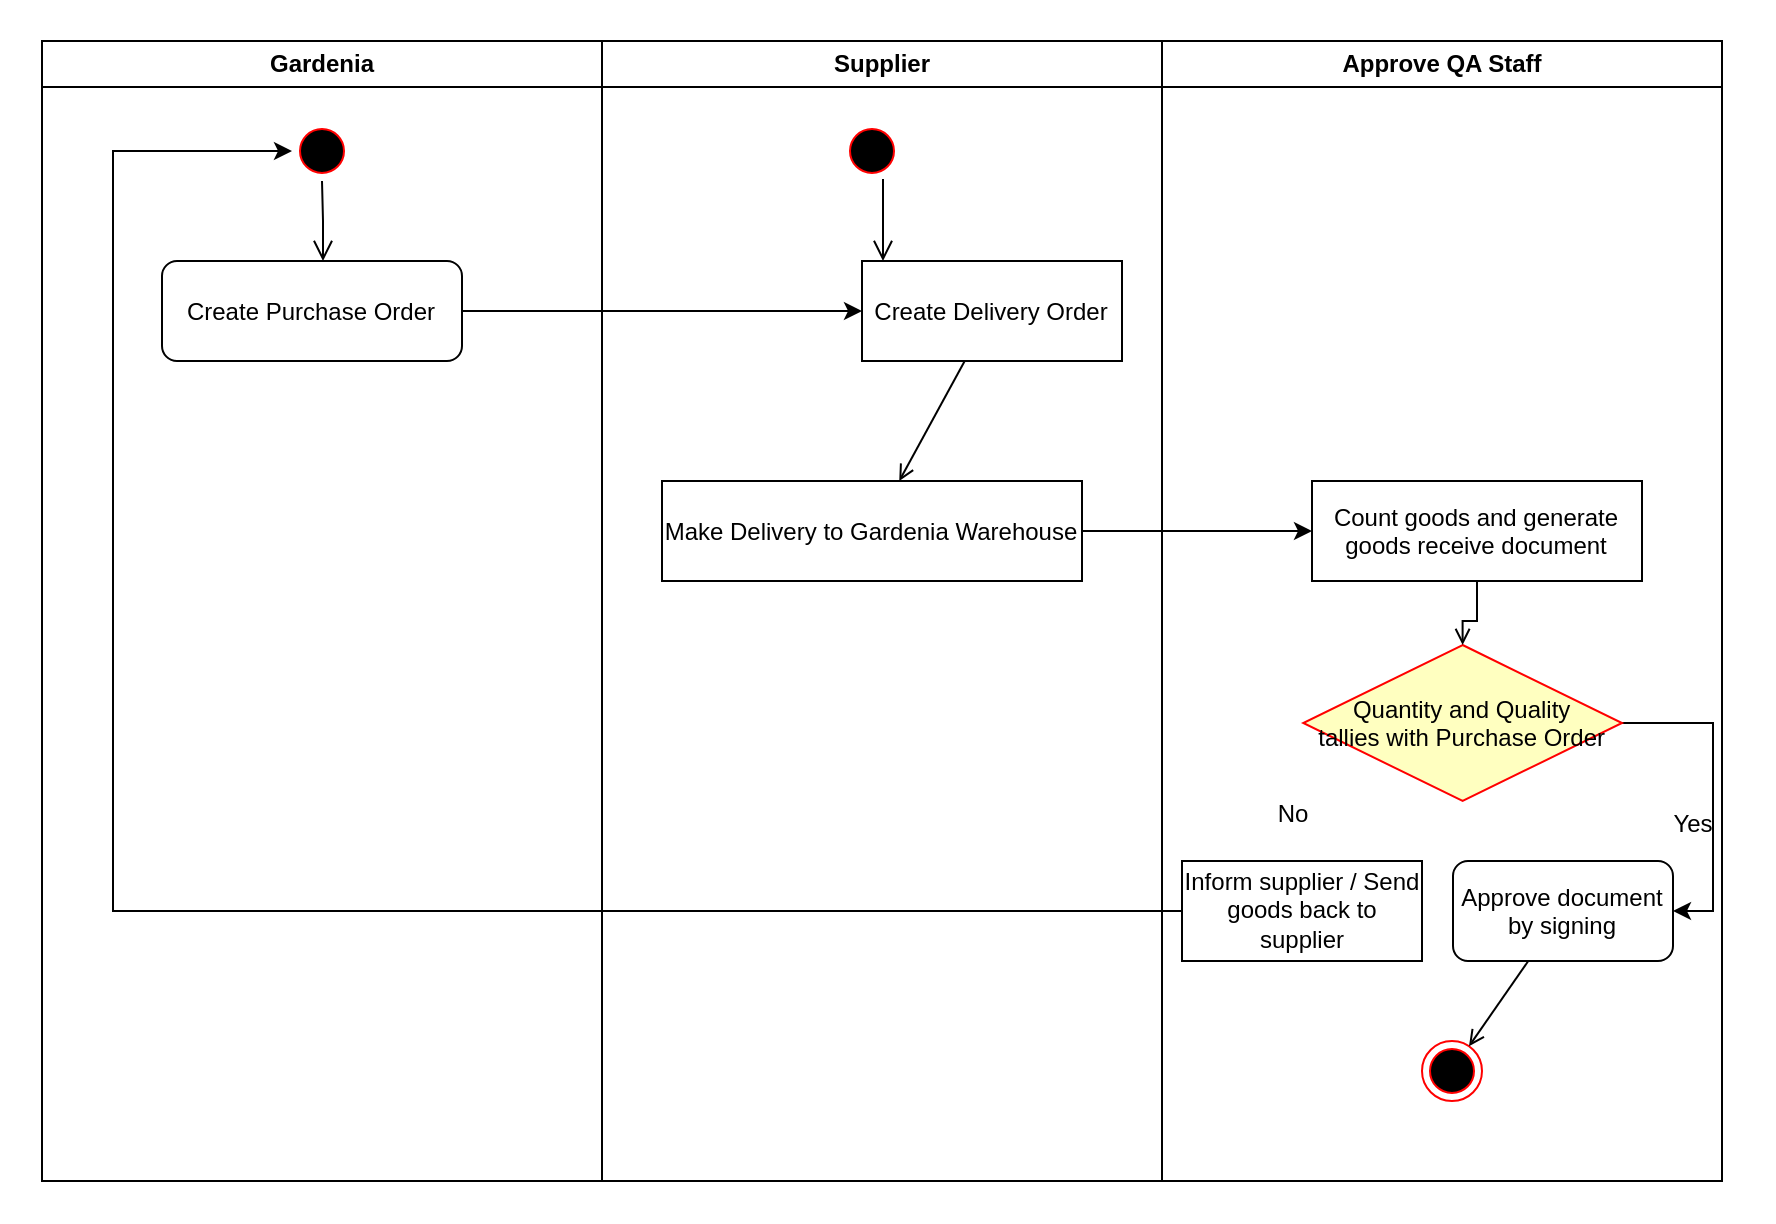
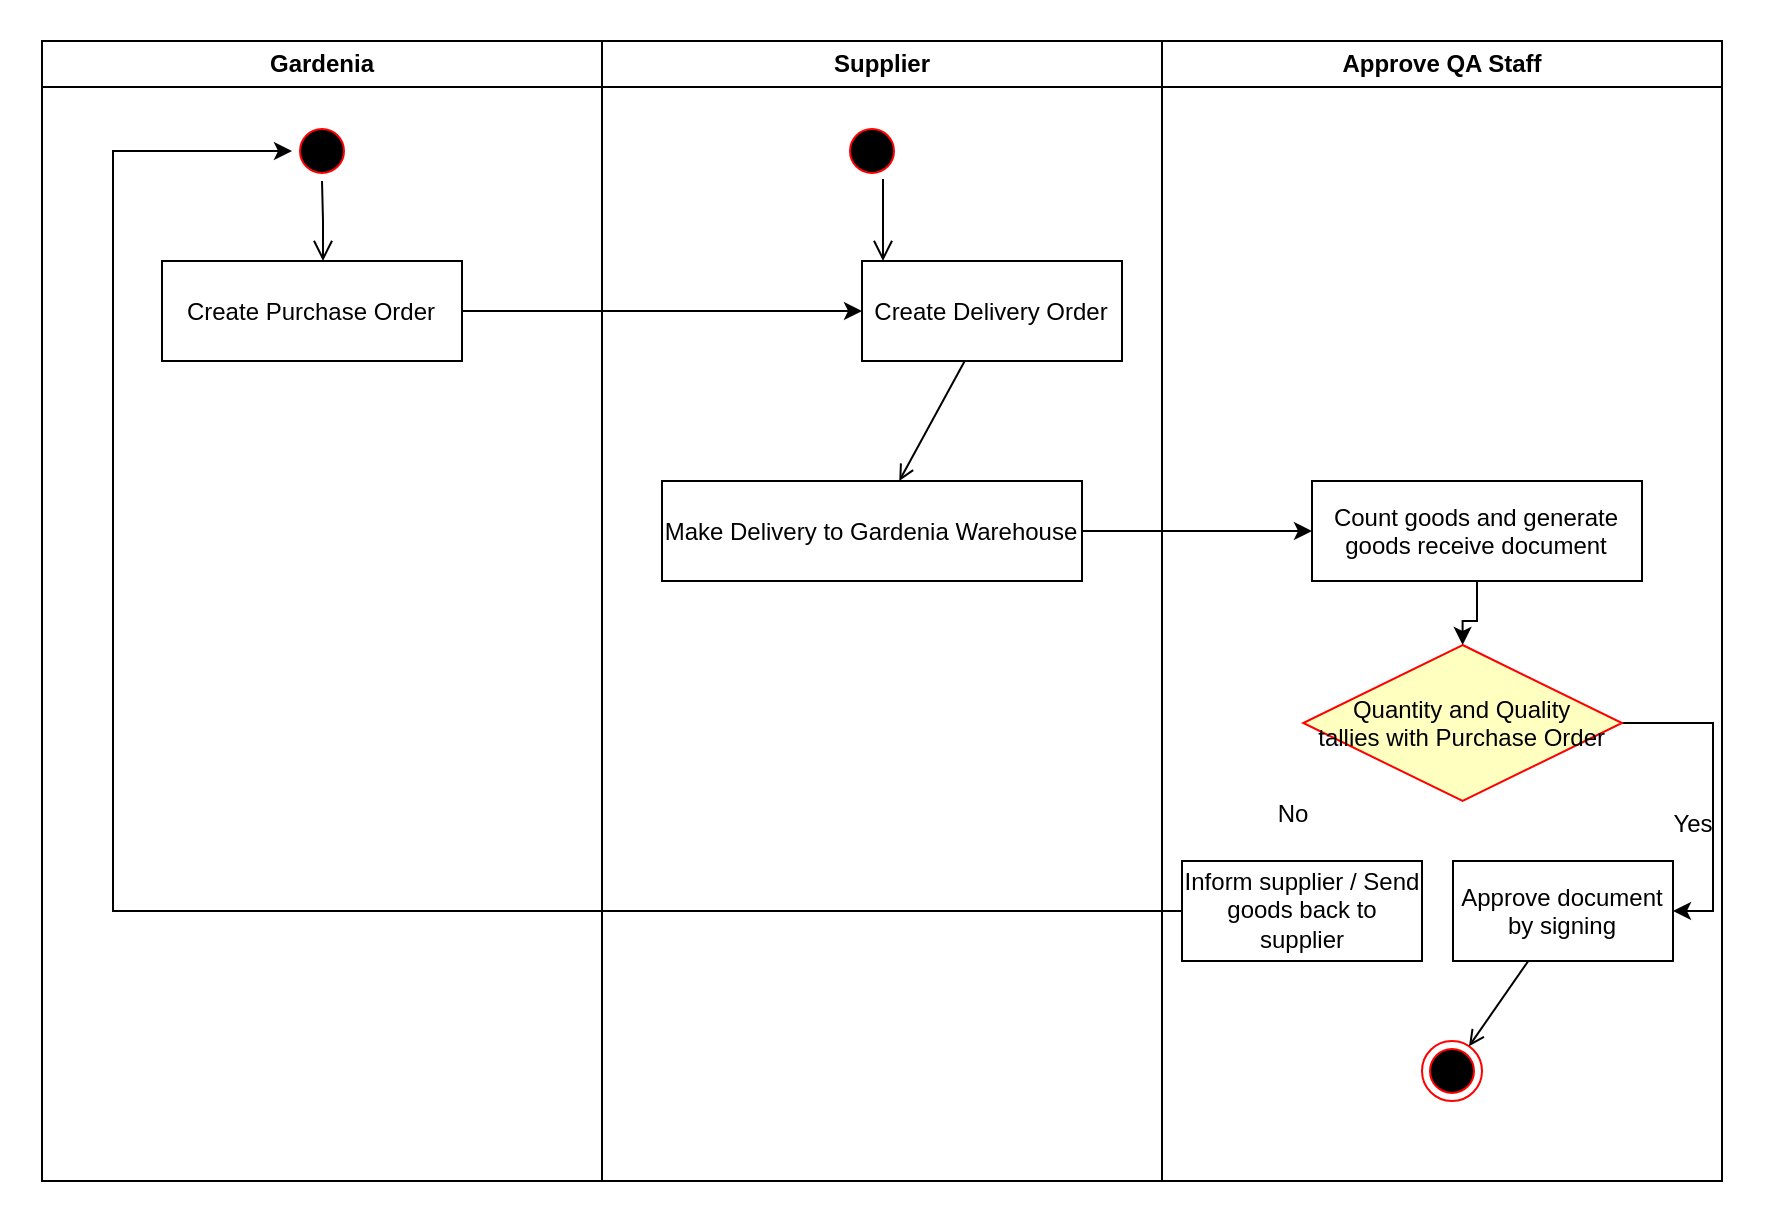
  <mxCell id="0" />
  <mxCell id="1" parent="0" />
  <mxCell id="2" value="Gardenia" style="swimlane;whiteSpace=wrap" parent="1" vertex="1"><mxGeometry x="20.5" y="20" width="280" height="570" as="geometry" /></mxCell>
  <mxCell id="3" value="" style="ellipse;shape=startState;fillColor=#000000;strokeColor=#ff0000;" parent="2" vertex="1"><mxGeometry x="125" y="40" width="30" height="30" as="geometry" /></mxCell>
  <mxCell id="4" value="" style="edgeStyle=elbowEdgeStyle;elbow=horizontal;verticalAlign=bottom;endArrow=open;endSize=8;strokeColor=#000000;endFill=1;rounded=0" parent="2" source="3" target="5" edge="1"><mxGeometry x="100" y="40" as="geometry"><mxPoint x="115" y="110" as="targetPoint" /></mxGeometry></mxCell>
- <mxCell id="5" value="Create Purchase Order" style="rounded=1;" parent="2" vertex="1"><mxGeometry x="60" y="110" width="150" height="50" as="geometry" /></mxCell>
+ <mxCell id="5" value="Create Purchase Order" style="" parent="2" vertex="1"><mxGeometry x="60" y="110" width="150" height="50" as="geometry" /></mxCell>
  <mxCell id="6" value="Supplier" style="swimlane;whiteSpace=wrap" parent="1" vertex="1"><mxGeometry x="300.5" y="20" width="280" height="570" as="geometry" /></mxCell>
  <mxCell id="7" value="" style="ellipse;shape=startState;fillColor=#000000;strokeColor=#ff0000;" parent="6" vertex="1"><mxGeometry x="120" y="40" width="30" height="30" as="geometry" /></mxCell>
  <mxCell id="8" value="" style="edgeStyle=elbowEdgeStyle;elbow=horizontal;verticalAlign=bottom;endArrow=open;endSize=8;strokeColor=#000000;endFill=1;rounded=0" parent="6" source="7" target="9" edge="1"><mxGeometry x="40" y="20" as="geometry"><mxPoint x="55" y="90" as="targetPoint" /></mxGeometry></mxCell>
  <mxCell id="9" value="Create Delivery Order" style="" parent="6" vertex="1"><mxGeometry x="130" y="110" width="130" height="50" as="geometry" /></mxCell>
  <mxCell id="10" value="Make Delivery to Gardenia Warehouse" style="" parent="6" vertex="1"><mxGeometry x="30" y="220" width="210" height="50" as="geometry" /></mxCell>
  <mxCell id="11" value="" style="endArrow=open;strokeColor=#000000;endFill=1;rounded=0" parent="6" source="9" target="10" edge="1"><mxGeometry relative="1" as="geometry" /></mxCell>
  <mxCell id="12" value="" style="edgeStyle=elbowEdgeStyle;elbow=horizontal;verticalAlign=bottom;endArrow=open;endSize=8;strokeColor=#FF0000;endFill=1;rounded=0" parent="6" target="9" edge="1"><mxGeometry x="130" y="90" as="geometry"><mxPoint x="230" y="140" as="targetPoint" /><mxPoint x="147.5" y="135" as="sourcePoint" /></mxGeometry></mxCell>
  <mxCell id="13" value="Approve QA Staff" style="swimlane;whiteSpace=wrap" parent="1" vertex="1"><mxGeometry x="580.5" y="20" width="280" height="570" as="geometry" /></mxCell>
- <mxCell id="14" value="Approve document&#10;by signing" style="rounded=1;" parent="13" vertex="1"><mxGeometry x="145.5" y="410" width="110" height="50" as="geometry" /></mxCell>
+ <mxCell id="14" value="Approve document&#10;by signing" style="" parent="13" vertex="1"><mxGeometry x="145.5" y="410" width="110" height="50" as="geometry" /></mxCell>
  <mxCell id="15" value="" style="ellipse;shape=endState;fillColor=#000000;strokeColor=#ff0000" parent="13" vertex="1"><mxGeometry x="130" y="500" width="30" height="30" as="geometry" /></mxCell>
  <mxCell id="16" value="" style="endArrow=open;strokeColor=#000000;endFill=1;rounded=0" parent="13" source="14" target="15" edge="1"><mxGeometry relative="1" as="geometry" /></mxCell>
  <mxCell id="17" style="edgeStyle=orthogonalEdgeStyle;rounded=0;orthogonalLoop=1;jettySize=auto;html=1;exitX=1;exitY=0.5;exitDx=0;exitDy=0;entryX=1;entryY=0.5;entryDx=0;entryDy=0;" edge="1" parent="13" source="18" target="14"><mxGeometry relative="1" as="geometry" /></mxCell>
  <mxCell id="18" value="Quantity and Quality&#10;tallies with Purchase Order" style="rhombus;fillColor=#ffffc0;strokeColor=#ff0000;" parent="13" vertex="1"><mxGeometry x="70.63" y="302" width="159.37" height="78" as="geometry" /></mxCell>
- <mxCell id="19" style="edgeStyle=orthogonalEdgeStyle;rounded=0;orthogonalLoop=1;jettySize=auto;html=1;entryX=0.5;entryY=0;entryDx=0;entryDy=0;endArrow=open;" edge="1" parent="13" source="20" target="18"><mxGeometry relative="1" as="geometry" /></mxCell>
+ <mxCell id="19" style="edgeStyle=orthogonalEdgeStyle;rounded=0;orthogonalLoop=1;jettySize=auto;html=1;entryX=0.5;entryY=0;entryDx=0;entryDy=0;" edge="1" parent="13" source="20" target="18"><mxGeometry relative="1" as="geometry" /></mxCell>
  <mxCell id="20" value="Count goods and generate &#10;goods receive document" style="" vertex="1" parent="13"><mxGeometry x="75" y="220" width="165" height="50" as="geometry" /></mxCell>
  <mxCell id="21" value="Inform supplier / Send goods back to supplier" style="whiteSpace=wrap;html=1;" vertex="1" parent="13"><mxGeometry x="10" y="410" width="120" height="50" as="geometry" /></mxCell>
  <mxCell id="22" value="No" style="text;html=1;align=center;verticalAlign=middle;resizable=0;points=[];autosize=1;strokeColor=none;fillColor=none;" vertex="1" parent="13"><mxGeometry x="45.5" y="372" width="40" height="30" as="geometry" /></mxCell>
  <mxCell id="23" style="edgeStyle=orthogonalEdgeStyle;rounded=0;orthogonalLoop=1;jettySize=auto;html=1;exitX=1;exitY=0.5;exitDx=0;exitDy=0;entryX=0;entryY=0.5;entryDx=0;entryDy=0;" edge="1" parent="1" source="5" target="9"><mxGeometry relative="1" as="geometry" /></mxCell>
  <mxCell id="24" style="edgeStyle=orthogonalEdgeStyle;rounded=0;orthogonalLoop=1;jettySize=auto;html=1;entryX=0;entryY=0.5;entryDx=0;entryDy=0;" edge="1" parent="1" source="10" target="20"><mxGeometry relative="1" as="geometry" /></mxCell>
  <mxCell id="25" value="Yes" style="text;html=1;align=center;verticalAlign=middle;resizable=0;points=[];autosize=1;strokeColor=none;fillColor=none;" vertex="1" parent="1"><mxGeometry x="826" y="397" width="40" height="30" as="geometry" /></mxCell>
  <mxCell id="26" style="edgeStyle=orthogonalEdgeStyle;rounded=0;orthogonalLoop=1;jettySize=auto;html=1;exitX=0;exitY=0.5;exitDx=0;exitDy=0;entryX=0;entryY=0.5;entryDx=0;entryDy=0;" edge="1" parent="1" source="21" target="3"><mxGeometry relative="1" as="geometry"><Array as="points"><mxPoint x="56" y="455" /><mxPoint x="56" y="75" /></Array></mxGeometry></mxCell>
